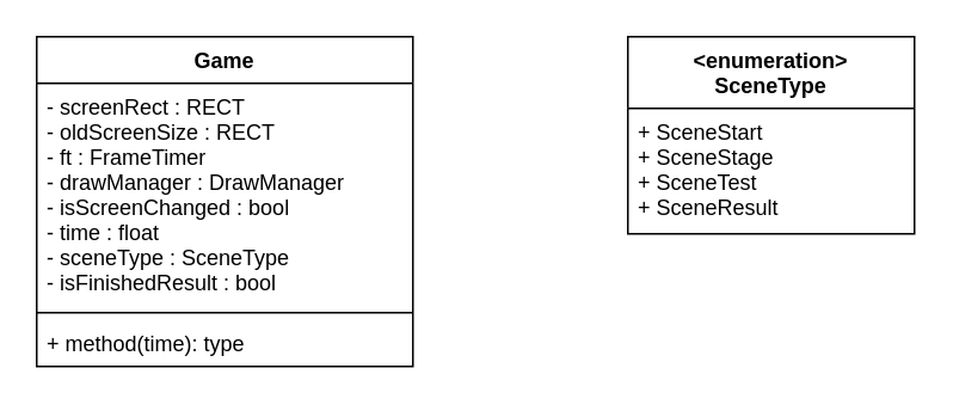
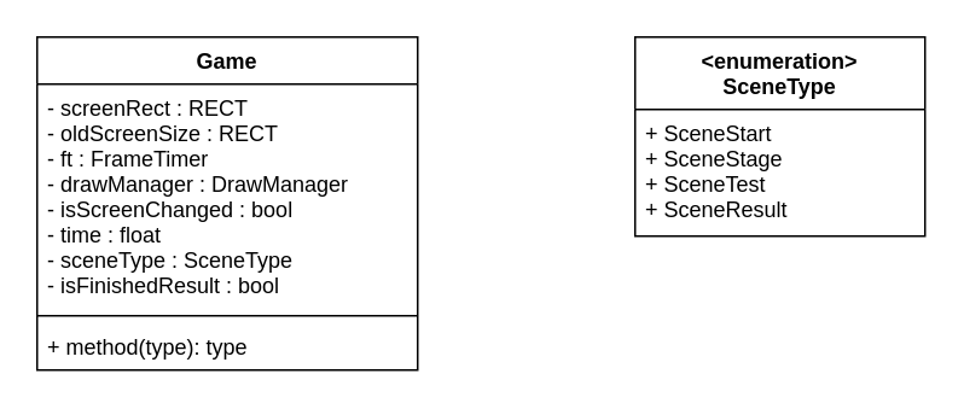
  <mxCell id="0" />
  <mxCell id="1" parent="0" />
  <mxCell id="2" value="Game" style="swimlane;fontStyle=1;align=center;verticalAlign=top;childLayout=stackLayout;horizontal=1;startSize=26;horizontalStack=0;resizeParent=1;resizeParentMax=0;resizeLast=0;collapsible=1;marginBottom=0;" vertex="1" parent="1"><mxGeometry x="20" y="20" width="210" height="184" as="geometry" /></mxCell>
  <mxCell id="3" value="- screenRect : RECT&#10;- oldScreenSize : RECT&#10;- ft : FrameTimer&#10;- drawManager : DrawManager&#10;- isScreenChanged : bool&#10;- time : float&#10;- sceneType : SceneType&#10;- isFinishedResult : bool" style="text;strokeColor=none;fillColor=none;align=left;verticalAlign=top;spacingLeft=4;spacingRight=4;overflow=hidden;rotatable=0;points=[[0,0.5],[1,0.5]];portConstraint=eastwest;" vertex="1" parent="2"><mxGeometry y="26" width="210" height="124" as="geometry" /></mxCell>
  <mxCell id="4" value="" style="line;strokeWidth=1;fillColor=none;align=left;verticalAlign=middle;spacingTop=-1;spacingLeft=3;spacingRight=3;rotatable=0;labelPosition=right;points=[];portConstraint=eastwest;" vertex="1" parent="2"><mxGeometry y="150" width="210" height="8" as="geometry" /></mxCell>
- <mxCell id="5" value="+ method(time): type" style="text;strokeColor=none;fillColor=none;align=left;verticalAlign=top;spacingLeft=4;spacingRight=4;overflow=hidden;rotatable=0;points=[[0,0.5],[1,0.5]];portConstraint=eastwest;" vertex="1" parent="2"><mxGeometry y="158" width="210" height="26" as="geometry" /></mxCell>
+ <mxCell id="5" value="+ method(type): type" style="text;strokeColor=none;fillColor=none;align=left;verticalAlign=top;spacingLeft=4;spacingRight=4;overflow=hidden;rotatable=0;points=[[0,0.5],[1,0.5]];portConstraint=eastwest;" vertex="1" parent="2"><mxGeometry y="158" width="210" height="26" as="geometry" /></mxCell>
  <mxCell id="6" value="&lt;enumeration&gt;&#10;SceneType" style="swimlane;fontStyle=1;align=center;verticalAlign=top;childLayout=stackLayout;horizontal=1;startSize=40;horizontalStack=0;resizeParent=1;resizeParentMax=0;resizeLast=0;collapsible=1;marginBottom=0;" vertex="1" parent="1"><mxGeometry x="350" y="20" width="160" height="110" as="geometry" /></mxCell>
  <mxCell id="7" value="+ SceneStart&#10;+ SceneStage&#10;+ SceneTest&#10;+ SceneResult" style="text;strokeColor=none;fillColor=none;align=left;verticalAlign=top;spacingLeft=4;spacingRight=4;overflow=hidden;rotatable=0;points=[[0,0.5],[1,0.5]];portConstraint=eastwest;" vertex="1" parent="6"><mxGeometry y="40" width="160" height="70" as="geometry" /></mxCell>
